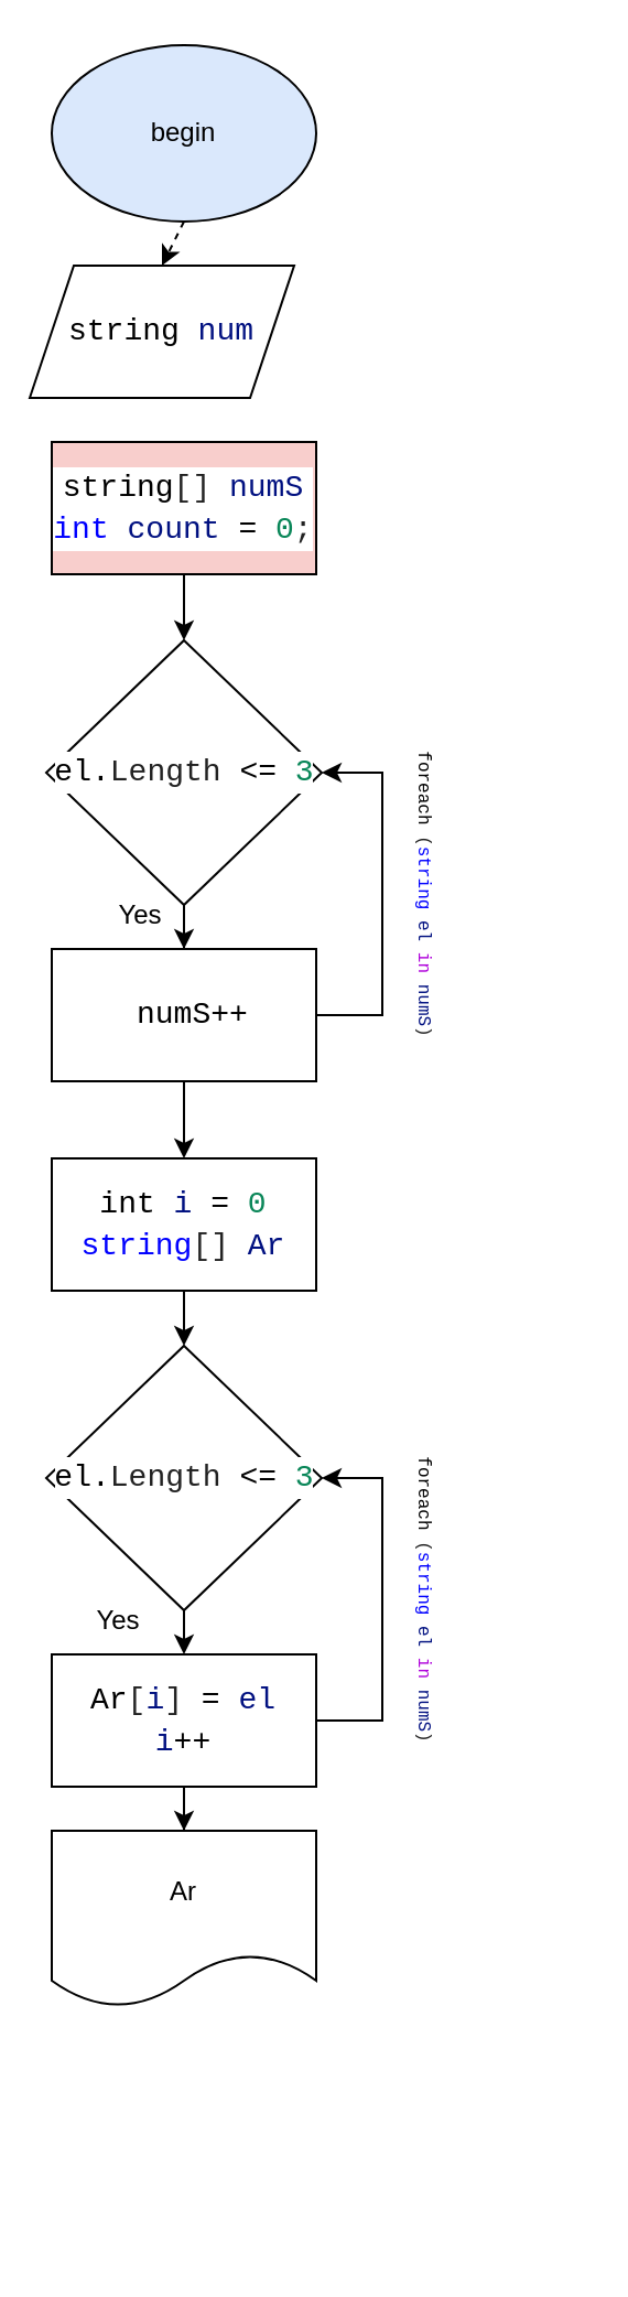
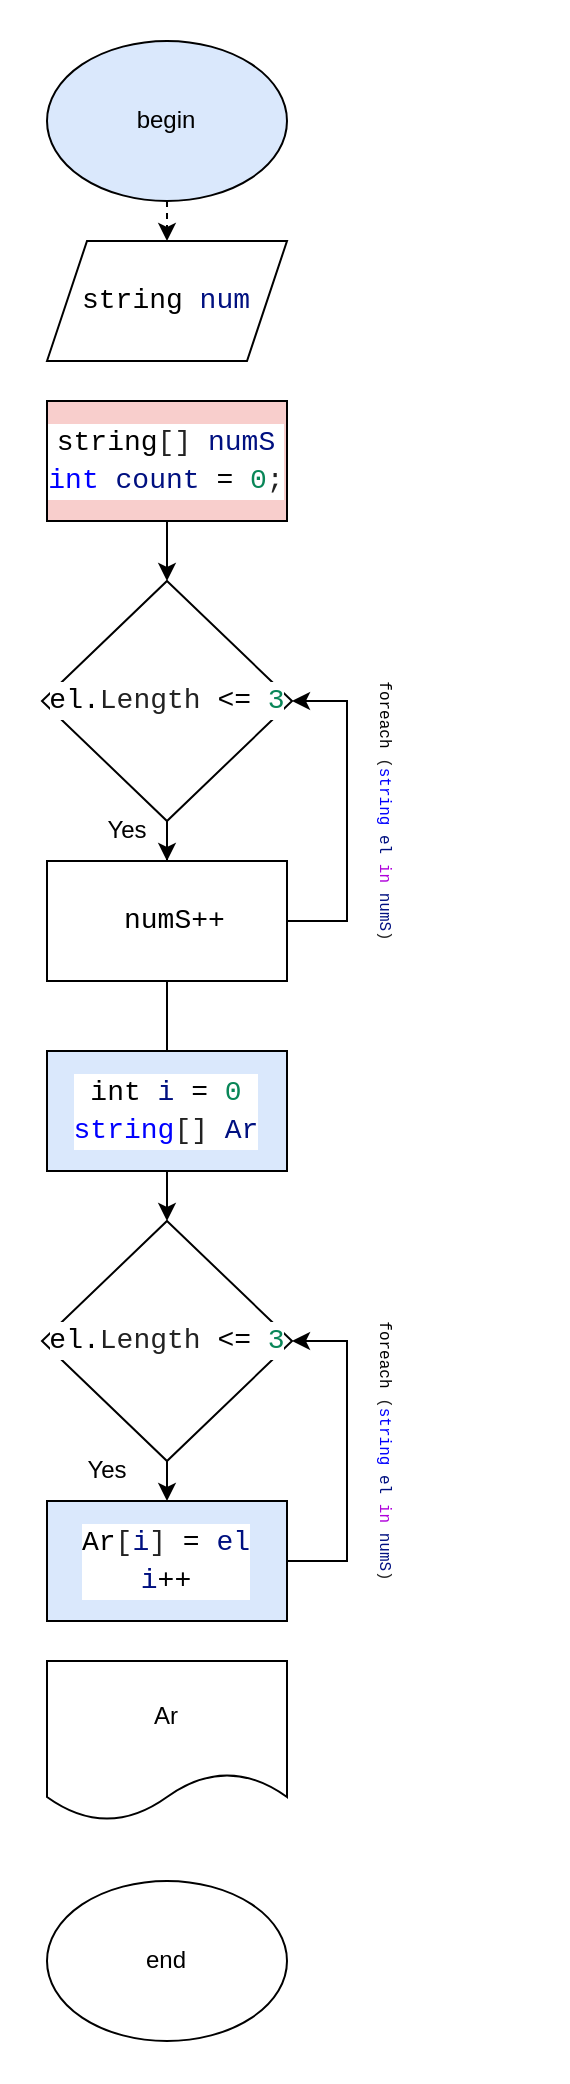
  <mxCell id="0" />
  <mxCell id="1" parent="0" />
  <mxCell id="2" value="begin" style="ellipse;whiteSpace=wrap;html=1;fillColor=#dae8fc;" parent="1" vertex="1"><mxGeometry x="23" y="20" width="120" height="80" as="geometry" /></mxCell>
- <mxCell id="3" value="&lt;div style=&quot;background-color: rgb(255, 255, 255); font-family: Consolas, &amp;quot;Courier New&amp;quot;, monospace; font-size: 14px; line-height: 19px;&quot;&gt;&lt;div style=&quot;line-height: 19px;&quot;&gt;string &lt;span style=&quot;color: #001080;&quot;&gt;num&lt;/span&gt; &lt;/div&gt;&lt;/div&gt;" style="shape=parallelogram;perimeter=parallelogramPerimeter;whiteSpace=wrap;html=1;fixedSize=1;" parent="1" vertex="1"><mxGeometry x="13" y="120" width="120" height="60" as="geometry" /></mxCell>
+ <mxCell id="3" value="&lt;div style=&quot;background-color: rgb(255, 255, 255); font-family: Consolas, &amp;quot;Courier New&amp;quot;, monospace; font-size: 14px; line-height: 19px;&quot;&gt;&lt;div style=&quot;line-height: 19px;&quot;&gt;string &lt;span style=&quot;color: #001080;&quot;&gt;num&lt;/span&gt; &lt;/div&gt;&lt;/div&gt;" style="shape=parallelogram;perimeter=parallelogramPerimeter;whiteSpace=wrap;html=1;fixedSize=1;" parent="1" vertex="1"><mxGeometry x="23" y="120" width="120" height="60" as="geometry" /></mxCell>
  <mxCell id="4" value="" style="endArrow=classic;html=1;rounded=0;entryX=0.5;entryY=0;entryDx=0;entryDy=0;exitX=0.5;exitY=1;exitDx=0;exitDy=0;dashed=1;" parent="1" source="2" target="3" edge="1"><mxGeometry width="50" height="50" relative="1" as="geometry"><mxPoint x="292.5" y="110" as="sourcePoint" /><mxPoint x="292.5" y="140" as="targetPoint" /></mxGeometry></mxCell>
  <mxCell id="5" value="" style="edgeStyle=orthogonalEdgeStyle;rounded=0;orthogonalLoop=1;jettySize=auto;html=1;" parent="1" source="6" target="8" edge="1"><mxGeometry relative="1" as="geometry" /></mxCell>
  <mxCell id="6" value="&lt;div style=&quot;background-color: rgb(255, 255, 255); font-family: Consolas, &amp;quot;Courier New&amp;quot;, monospace; font-size: 14px; line-height: 19px;&quot;&gt;&lt;div&gt;string&lt;span style=&quot;color: #222222;&quot;&gt;[&lt;/span&gt;&lt;span style=&quot;color: #222222;&quot;&gt;]&lt;/span&gt; &lt;span style=&quot;color: #001080;&quot;&gt;numS&lt;/span&gt;&lt;/div&gt;&lt;div&gt;&lt;span style=&quot;color: rgb(0, 0, 255);&quot;&gt;int&lt;/span&gt; &lt;span style=&quot;color: rgb(0, 16, 128);&quot;&gt;count&lt;/span&gt; = &lt;span style=&quot;color: rgb(9, 134, 88);&quot;&gt;0&lt;/span&gt;&lt;span style=&quot;color: rgb(34, 34, 34);&quot;&gt;;&lt;/span&gt;&lt;/div&gt;&lt;/div&gt;" style="rounded=0;whiteSpace=wrap;html=1;fillColor=#f8cecc;" parent="1" vertex="1"><mxGeometry x="23" y="200" width="120" height="60" as="geometry" /></mxCell>
  <mxCell id="7" value="" style="edgeStyle=orthogonalEdgeStyle;rounded=0;orthogonalLoop=1;jettySize=auto;html=1;entryX=0.5;entryY=0;entryDx=0;entryDy=0;" parent="1" source="8" target="10" edge="1"><mxGeometry relative="1" as="geometry" /></mxCell>
  <mxCell id="8" value="&lt;div style=&quot;background-color: rgb(255, 255, 255); font-family: Consolas, &amp;quot;Courier New&amp;quot;, monospace; font-size: 14px; line-height: 19px;&quot;&gt;el.&lt;span style=&quot;color: #222222;&quot;&gt;Length&lt;/span&gt; &amp;lt;= &lt;span style=&quot;color: #098658;&quot;&gt;3&lt;/span&gt;&lt;/div&gt;" style="rhombus;whiteSpace=wrap;html=1;" parent="1" vertex="1"><mxGeometry x="20.5" y="290" width="125" height="120" as="geometry" /></mxCell>
- <mxCell id="9" style="edgeStyle=orthogonalEdgeStyle;rounded=0;orthogonalLoop=1;jettySize=auto;html=1;exitX=0.5;exitY=1;exitDx=0;exitDy=0;entryX=0.5;entryY=0;entryDx=0;entryDy=0;" parent="1" source="10" target="11" edge="1"><mxGeometry relative="1" as="geometry" /></mxCell>
+ <mxCell id="9" style="edgeStyle=orthogonalEdgeStyle;rounded=0;orthogonalLoop=1;jettySize=auto;html=1;exitX=0.5;exitY=1;exitDx=0;exitDy=0;entryX=0.5;entryY=0;entryDx=0;entryDy=0;endArrow=none;" parent="1" source="10" target="11" edge="1"><mxGeometry relative="1" as="geometry" /></mxCell>
  <mxCell id="10" value="&lt;div style=&quot;background-color: rgb(255, 255, 255); font-family: Consolas, &amp;quot;Courier New&amp;quot;, monospace; font-size: 14px; line-height: 19px;&quot;&gt;&amp;nbsp;numS++&lt;/div&gt;" style="rounded=0;whiteSpace=wrap;html=1;" parent="1" vertex="1"><mxGeometry x="23" y="430" width="120" height="60" as="geometry" /></mxCell>
- <mxCell id="11" value="&lt;div style=&quot;background-color: rgb(255, 255, 255); font-family: Consolas, &amp;quot;Courier New&amp;quot;, monospace; font-size: 14px; line-height: 19px;&quot;&gt;&lt;div&gt;int &lt;span style=&quot;color: #001080;&quot;&gt;i&lt;/span&gt; = &lt;span style=&quot;color: #098658;&quot;&gt;0&lt;/span&gt;&lt;/div&gt;&lt;div&gt;&lt;span style=&quot;color: #0000ff;&quot;&gt;string&lt;/span&gt;&lt;span style=&quot;color: #222222;&quot;&gt;[&lt;/span&gt;&lt;span style=&quot;color: #222222;&quot;&gt;]&lt;/span&gt; &lt;span style=&quot;color: #001080;&quot;&gt;Ar&lt;/span&gt;&lt;/div&gt;&lt;/div&gt;" style="rounded=0;whiteSpace=wrap;html=1;" parent="1" vertex="1"><mxGeometry x="23" y="525" width="120" height="60" as="geometry" /></mxCell>
+ <mxCell id="11" value="&lt;div style=&quot;background-color: rgb(255, 255, 255); font-family: Consolas, &amp;quot;Courier New&amp;quot;, monospace; font-size: 14px; line-height: 19px;&quot;&gt;&lt;div&gt;int &lt;span style=&quot;color: #001080;&quot;&gt;i&lt;/span&gt; = &lt;span style=&quot;color: #098658;&quot;&gt;0&lt;/span&gt;&lt;/div&gt;&lt;div&gt;&lt;span style=&quot;color: #0000ff;&quot;&gt;string&lt;/span&gt;&lt;span style=&quot;color: #222222;&quot;&gt;[&lt;/span&gt;&lt;span style=&quot;color: #222222;&quot;&gt;]&lt;/span&gt; &lt;span style=&quot;color: #001080;&quot;&gt;Ar&lt;/span&gt;&lt;/div&gt;&lt;/div&gt;" style="rounded=0;whiteSpace=wrap;html=1;fillColor=#dae8fc;" parent="1" vertex="1"><mxGeometry x="23" y="525" width="120" height="60" as="geometry" /></mxCell>
  <mxCell id="12" style="edgeStyle=orthogonalEdgeStyle;rounded=0;orthogonalLoop=1;jettySize=auto;html=1;exitX=0.5;exitY=1;exitDx=0;exitDy=0;entryX=0.5;entryY=0;entryDx=0;entryDy=0;" parent="1" source="13" target="16" edge="1"><mxGeometry relative="1" as="geometry" /></mxCell>
  <mxCell id="13" value="&lt;div style=&quot;background-color: rgb(255, 255, 255); font-family: Consolas, &amp;quot;Courier New&amp;quot;, monospace; font-size: 14px; line-height: 19px;&quot;&gt;el.&lt;span style=&quot;color: #222222;&quot;&gt;Length&lt;/span&gt; &amp;lt;= &lt;span style=&quot;color: #098658;&quot;&gt;3&lt;/span&gt;&lt;/div&gt;" style="rhombus;whiteSpace=wrap;html=1;" parent="1" vertex="1"><mxGeometry x="20.5" y="610" width="125" height="120" as="geometry" /></mxCell>
  <mxCell id="14" style="edgeStyle=orthogonalEdgeStyle;rounded=0;orthogonalLoop=1;jettySize=auto;html=1;exitX=1;exitY=0.5;exitDx=0;exitDy=0;entryX=1;entryY=0.5;entryDx=0;entryDy=0;" parent="1" source="16" target="13" edge="1"><mxGeometry relative="1" as="geometry"><Array as="points"><mxPoint x="173" y="780" /><mxPoint x="173" y="670" /></Array></mxGeometry></mxCell>
- <mxCell id="15" style="edgeStyle=orthogonalEdgeStyle;rounded=0;orthogonalLoop=1;jettySize=auto;html=1;exitX=0.5;exitY=1;exitDx=0;exitDy=0;" parent="1" source="16" target="17" edge="1"><mxGeometry relative="1" as="geometry" /></mxCell>
- <mxCell id="16" value="&lt;div style=&quot;background-color: rgb(255, 255, 255); font-family: Consolas, &amp;quot;Courier New&amp;quot;, monospace; font-size: 14px; line-height: 19px;&quot;&gt;&lt;div&gt;Ar&lt;span style=&quot;color: #222222;&quot;&gt;[&lt;/span&gt;&lt;span style=&quot;color: #001080;&quot;&gt;i&lt;/span&gt;&lt;span style=&quot;color: #222222;&quot;&gt;]&lt;/span&gt; = &lt;span style=&quot;color: #001080;&quot;&gt;el&lt;/span&gt;&lt;/div&gt;&lt;div&gt;&lt;span style=&quot;color: rgb(0, 16, 128);&quot;&gt;i&lt;/span&gt;++&lt;/div&gt;&lt;/div&gt;" style="rounded=0;whiteSpace=wrap;html=1;" parent="1" vertex="1"><mxGeometry x="23" y="750" width="120" height="60" as="geometry" /></mxCell>
+ <mxCell id="16" value="&lt;div style=&quot;background-color: rgb(255, 255, 255); font-family: Consolas, &amp;quot;Courier New&amp;quot;, monospace; font-size: 14px; line-height: 19px;&quot;&gt;&lt;div&gt;Ar&lt;span style=&quot;color: #222222;&quot;&gt;[&lt;/span&gt;&lt;span style=&quot;color: #001080;&quot;&gt;i&lt;/span&gt;&lt;span style=&quot;color: #222222;&quot;&gt;]&lt;/span&gt; = &lt;span style=&quot;color: #001080;&quot;&gt;el&lt;/span&gt;&lt;/div&gt;&lt;div&gt;&lt;span style=&quot;color: rgb(0, 16, 128);&quot;&gt;i&lt;/span&gt;++&lt;/div&gt;&lt;/div&gt;" style="rounded=0;whiteSpace=wrap;html=1;fillColor=#dae8fc;" parent="1" vertex="1"><mxGeometry x="23" y="750" width="120" height="60" as="geometry" /></mxCell>
  <mxCell id="17" value="Ar" style="shape=document;whiteSpace=wrap;html=1;boundedLbl=1;" parent="1" vertex="1"><mxGeometry x="23" y="830" width="120" height="80" as="geometry" /></mxCell>
+ <mxCell id="18" value="end" style="ellipse;whiteSpace=wrap;html=1;" parent="1" vertex="1"><mxGeometry x="23" y="940" width="120" height="80" as="geometry" /></mxCell>
  <mxCell id="19" value="" style="endArrow=classic;html=1;rounded=0;exitX=1;exitY=0.5;exitDx=0;exitDy=0;entryX=1;entryY=0.5;entryDx=0;entryDy=0;" parent="1" source="10" target="8" edge="1"><mxGeometry width="50" height="50" relative="1" as="geometry"><mxPoint x="353" y="360" as="sourcePoint" /><mxPoint x="403" y="310" as="targetPoint" /><Array as="points"><mxPoint x="173" y="460" /><mxPoint x="173" y="350" /></Array></mxGeometry></mxCell>
  <mxCell id="20" value="Yes" style="text;html=1;align=center;verticalAlign=middle;resizable=0;points=[];autosize=1;strokeColor=none;fillColor=none;" parent="1" vertex="1"><mxGeometry x="43" y="400" width="40" height="30" as="geometry" /></mxCell>
  <mxCell id="21" value="" style="endArrow=classic;html=1;rounded=0;exitX=0.5;exitY=1;exitDx=0;exitDy=0;entryX=0.5;entryY=0;entryDx=0;entryDy=0;" parent="1" source="11" target="13" edge="1"><mxGeometry width="50" height="50" relative="1" as="geometry"><mxPoint x="323" y="760" as="sourcePoint" /><mxPoint x="373" y="710" as="targetPoint" /></mxGeometry></mxCell>
  <mxCell id="22" value="Yes" style="text;html=1;align=center;verticalAlign=middle;resizable=0;points=[];autosize=1;strokeColor=none;fillColor=none;" parent="1" vertex="1"><mxGeometry x="33" y="720" width="40" height="30" as="geometry" /></mxCell>
  <mxCell id="23" value="&lt;div style=&quot;background-color: rgb(255, 255, 255); font-family: Consolas, &amp;quot;Courier New&amp;quot;, monospace; font-size: 8px; line-height: 19px;&quot;&gt;foreach &lt;span style=&quot;color: rgb(34, 34, 34); font-size: 8px;&quot;&gt;(&lt;/span&gt;&lt;span style=&quot;color: rgb(0, 0, 255); font-size: 8px;&quot;&gt;string&lt;/span&gt; &lt;span style=&quot;color: rgb(0, 16, 128); font-size: 8px;&quot;&gt;el&lt;/span&gt; &lt;span style=&quot;color: rgb(175, 0, 219); font-size: 8px;&quot;&gt;in&lt;/span&gt; &lt;span style=&quot;color: rgb(0, 16, 128); font-size: 8px;&quot;&gt;numS&lt;/span&gt;&lt;span style=&quot;color: rgb(34, 34, 34); font-size: 8px;&quot;&gt;)&lt;/span&gt;&lt;/div&gt;" style="text;html=1;align=center;verticalAlign=middle;resizable=0;points=[];autosize=1;strokeColor=none;fillColor=none;rotation=90;fontSize=8;" parent="1" vertex="1"><mxGeometry x="123" y="390" width="140" height="30" as="geometry" /></mxCell>
  <mxCell id="24" value="&lt;div style=&quot;background-color: rgb(255, 255, 255); font-family: Consolas, &amp;quot;Courier New&amp;quot;, monospace; font-size: 8px; line-height: 19px;&quot;&gt;foreach &lt;span style=&quot;color: rgb(34, 34, 34); font-size: 8px;&quot;&gt;(&lt;/span&gt;&lt;span style=&quot;color: rgb(0, 0, 255); font-size: 8px;&quot;&gt;string&lt;/span&gt; &lt;span style=&quot;color: rgb(0, 16, 128); font-size: 8px;&quot;&gt;el&lt;/span&gt; &lt;span style=&quot;color: rgb(175, 0, 219); font-size: 8px;&quot;&gt;in&lt;/span&gt; &lt;span style=&quot;color: rgb(0, 16, 128); font-size: 8px;&quot;&gt;numS&lt;/span&gt;&lt;span style=&quot;color: rgb(34, 34, 34); font-size: 8px;&quot;&gt;)&lt;/span&gt;&lt;/div&gt;" style="text;html=1;align=center;verticalAlign=middle;resizable=0;points=[];autosize=1;strokeColor=none;fillColor=none;rotation=90;fontSize=8;" parent="1" vertex="1"><mxGeometry x="123" y="710" width="140" height="30" as="geometry" /></mxCell>
